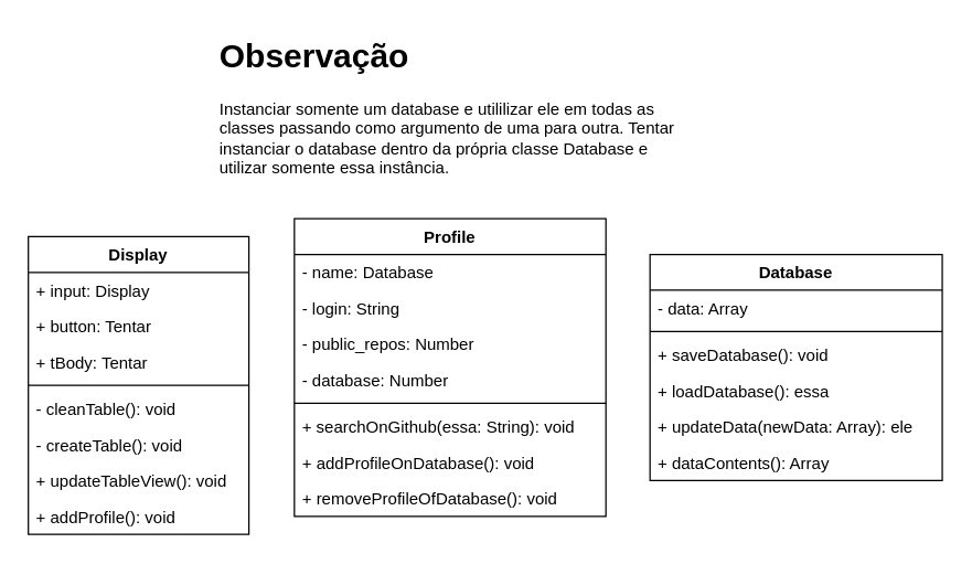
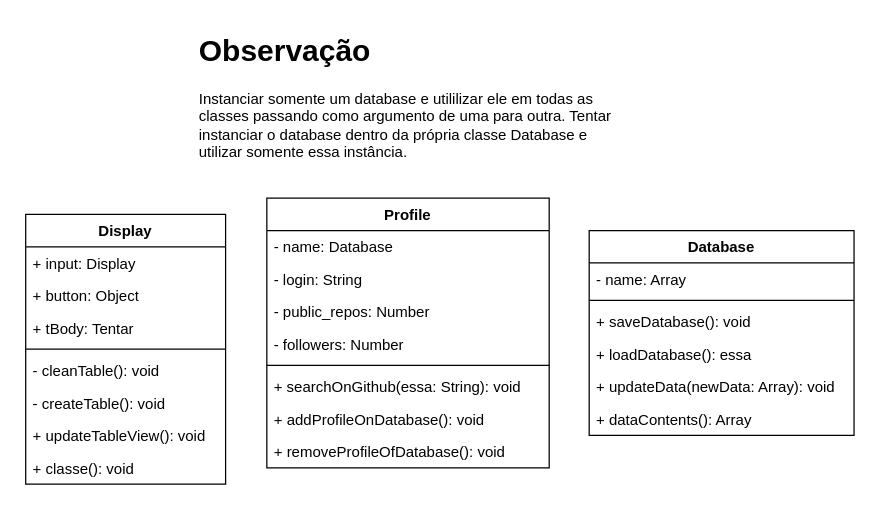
  <mxCell id="0" />
  <mxCell id="1" parent="0" />
  <mxCell id="2" value="Display" style="swimlane;fontStyle=1;align=center;verticalAlign=top;childLayout=stackLayout;horizontal=1;startSize=26;horizontalStack=0;resizeParent=1;resizeParentMax=0;resizeLast=0;collapsible=1;marginBottom=0;fontFamily=Helvetica;fontColor=default;labelBackgroundColor=none;labelBorderColor=none;textShadow=0;" parent="1" vertex="1"><mxGeometry x="20" y="171" width="160" height="216" as="geometry"><mxRectangle x="50" y="110" width="100" height="30" as="alternateBounds" /></mxGeometry></mxCell>
  <mxCell id="3" value="+ input: Display" style="text;strokeColor=none;fillColor=none;align=left;verticalAlign=top;spacingLeft=4;spacingRight=4;overflow=hidden;rotatable=0;points=[[0,0.5],[1,0.5]];portConstraint=eastwest;fontFamily=Helvetica;fontColor=default;labelBackgroundColor=none;labelBorderColor=none;textShadow=0;" parent="2" vertex="1"><mxGeometry y="26" width="160" height="26" as="geometry" /></mxCell>
- <mxCell id="4" value="+ button: Tentar" style="text;strokeColor=none;fillColor=none;align=left;verticalAlign=top;spacingLeft=4;spacingRight=4;overflow=hidden;rotatable=0;points=[[0,0.5],[1,0.5]];portConstraint=eastwest;whiteSpace=wrap;html=1;" parent="2" vertex="1"><mxGeometry y="52" width="160" height="26" as="geometry" /></mxCell>
+ <mxCell id="4" value="+ button: Object" style="text;strokeColor=none;fillColor=none;align=left;verticalAlign=top;spacingLeft=4;spacingRight=4;overflow=hidden;rotatable=0;points=[[0,0.5],[1,0.5]];portConstraint=eastwest;whiteSpace=wrap;html=1;" parent="2" vertex="1"><mxGeometry y="52" width="160" height="26" as="geometry" /></mxCell>
  <mxCell id="5" value="+ tBody: Tentar" style="text;strokeColor=none;fillColor=none;align=left;verticalAlign=top;spacingLeft=4;spacingRight=4;overflow=hidden;rotatable=0;points=[[0,0.5],[1,0.5]];portConstraint=eastwest;whiteSpace=wrap;html=1;" parent="2" vertex="1"><mxGeometry y="78" width="160" height="26" as="geometry" /></mxCell>
  <mxCell id="6" value="" style="line;strokeWidth=1;fillColor=none;align=left;verticalAlign=middle;spacingTop=-1;spacingLeft=3;spacingRight=3;rotatable=0;labelPosition=right;points=[];portConstraint=eastwest;strokeColor=inherit;fontFamily=Helvetica;fontColor=default;labelBackgroundColor=none;labelBorderColor=none;textShadow=0;" parent="2" vertex="1"><mxGeometry y="104" width="160" height="8" as="geometry" /></mxCell>
  <mxCell id="7" value="- cleanTable(): void" style="text;strokeColor=none;fillColor=none;align=left;verticalAlign=top;spacingLeft=4;spacingRight=4;overflow=hidden;rotatable=0;points=[[0,0.5],[1,0.5]];portConstraint=eastwest;fontFamily=Helvetica;fontColor=default;labelBackgroundColor=none;labelBorderColor=none;textShadow=0;" parent="2" vertex="1"><mxGeometry y="112" width="160" height="26" as="geometry" /></mxCell>
  <mxCell id="8" value="- createTable(): void" style="text;strokeColor=none;fillColor=none;align=left;verticalAlign=top;spacingLeft=4;spacingRight=4;overflow=hidden;rotatable=0;points=[[0,0.5],[1,0.5]];portConstraint=eastwest;whiteSpace=wrap;html=1;" parent="2" vertex="1"><mxGeometry y="138" width="160" height="26" as="geometry" /></mxCell>
  <mxCell id="9" value="+ updateTableView(): void" style="text;strokeColor=none;fillColor=none;align=left;verticalAlign=top;spacingLeft=4;spacingRight=4;overflow=hidden;rotatable=0;points=[[0,0.5],[1,0.5]];portConstraint=eastwest;whiteSpace=wrap;html=1;" parent="2" vertex="1"><mxGeometry y="164" width="160" height="26" as="geometry" /></mxCell>
- <mxCell id="10" value="+ addProfile(): void" style="text;strokeColor=none;fillColor=none;align=left;verticalAlign=top;spacingLeft=4;spacingRight=4;overflow=hidden;rotatable=0;points=[[0,0.5],[1,0.5]];portConstraint=eastwest;whiteSpace=wrap;html=1;" vertex="1" parent="2"><mxGeometry y="190" width="160" height="26" as="geometry" /></mxCell>
+ <mxCell id="10" value="+ classe(): void" style="text;strokeColor=none;fillColor=none;align=left;verticalAlign=top;spacingLeft=4;spacingRight=4;overflow=hidden;rotatable=0;points=[[0,0.5],[1,0.5]];portConstraint=eastwest;whiteSpace=wrap;html=1;" vertex="1" parent="2"><mxGeometry y="190" width="160" height="26" as="geometry" /></mxCell>
  <mxCell id="11" value="Profile" style="swimlane;fontStyle=1;align=center;verticalAlign=top;childLayout=stackLayout;horizontal=1;startSize=26;horizontalStack=0;resizeParent=1;resizeParentMax=0;resizeLast=0;collapsible=1;marginBottom=0;fontFamily=Helvetica;fontColor=default;labelBackgroundColor=none;labelBorderColor=none;textShadow=0;" parent="1" vertex="1"><mxGeometry x="213" y="158" width="226" height="216" as="geometry" /></mxCell>
  <mxCell id="12" value="- name: Database" style="text;strokeColor=none;fillColor=none;align=left;verticalAlign=top;spacingLeft=4;spacingRight=4;overflow=hidden;rotatable=0;points=[[0,0.5],[1,0.5]];portConstraint=eastwest;fontFamily=Helvetica;fontColor=default;labelBackgroundColor=none;labelBorderColor=none;textShadow=0;" parent="11" vertex="1"><mxGeometry y="26" width="226" height="26" as="geometry" /></mxCell>
  <mxCell id="13" value="- login: String" style="text;strokeColor=none;fillColor=none;align=left;verticalAlign=top;spacingLeft=4;spacingRight=4;overflow=hidden;rotatable=0;points=[[0,0.5],[1,0.5]];portConstraint=eastwest;fontFamily=Helvetica;fontColor=default;labelBackgroundColor=none;labelBorderColor=none;textShadow=0;" parent="11" vertex="1"><mxGeometry y="52" width="226" height="26" as="geometry" /></mxCell>
  <mxCell id="14" value="- public_repos: Number" style="text;strokeColor=none;fillColor=none;align=left;verticalAlign=top;spacingLeft=4;spacingRight=4;overflow=hidden;rotatable=0;points=[[0,0.5],[1,0.5]];portConstraint=eastwest;fontFamily=Helvetica;fontColor=default;labelBackgroundColor=none;labelBorderColor=none;textShadow=0;" parent="11" vertex="1"><mxGeometry y="78" width="226" height="26" as="geometry" /></mxCell>
- <mxCell id="15" value="- database: Number" style="text;strokeColor=none;fillColor=none;align=left;verticalAlign=top;spacingLeft=4;spacingRight=4;overflow=hidden;rotatable=0;points=[[0,0.5],[1,0.5]];portConstraint=eastwest;fontFamily=Helvetica;fontColor=default;labelBackgroundColor=none;labelBorderColor=none;textShadow=0;" parent="11" vertex="1"><mxGeometry y="104" width="226" height="26" as="geometry" /></mxCell>
+ <mxCell id="15" value="- followers: Number" style="text;strokeColor=none;fillColor=none;align=left;verticalAlign=top;spacingLeft=4;spacingRight=4;overflow=hidden;rotatable=0;points=[[0,0.5],[1,0.5]];portConstraint=eastwest;fontFamily=Helvetica;fontColor=default;labelBackgroundColor=none;labelBorderColor=none;textShadow=0;" parent="11" vertex="1"><mxGeometry y="104" width="226" height="26" as="geometry" /></mxCell>
  <mxCell id="16" value="" style="line;strokeWidth=1;fillColor=none;align=left;verticalAlign=middle;spacingTop=-1;spacingLeft=3;spacingRight=3;rotatable=0;labelPosition=right;points=[];portConstraint=eastwest;strokeColor=inherit;fontFamily=Helvetica;fontColor=default;labelBackgroundColor=none;labelBorderColor=none;textShadow=0;" parent="11" vertex="1"><mxGeometry y="130" width="226" height="8" as="geometry" /></mxCell>
  <mxCell id="17" value="+ searchOnGithub(essa: String): void" style="text;strokeColor=none;fillColor=none;align=left;verticalAlign=top;spacingLeft=4;spacingRight=4;overflow=hidden;rotatable=0;points=[[0,0.5],[1,0.5]];portConstraint=eastwest;horizontal=1;fontFamily=Helvetica;fontColor=default;labelBackgroundColor=none;labelBorderColor=none;textShadow=0;" parent="11" vertex="1"><mxGeometry y="138" width="226" height="26" as="geometry" /></mxCell>
  <mxCell id="18" value="+ addProfileOnDatabase(): void" style="text;strokeColor=none;fillColor=none;align=left;verticalAlign=top;spacingLeft=4;spacingRight=4;overflow=hidden;rotatable=0;points=[[0,0.5],[1,0.5]];portConstraint=eastwest;whiteSpace=wrap;html=1;" parent="11" vertex="1"><mxGeometry y="164" width="226" height="26" as="geometry" /></mxCell>
  <mxCell id="19" value="+ removeProfileOfDatabase(): void" style="text;strokeColor=none;fillColor=none;align=left;verticalAlign=top;spacingLeft=4;spacingRight=4;overflow=hidden;rotatable=0;points=[[0,0.5],[1,0.5]];portConstraint=eastwest;whiteSpace=wrap;html=1;" parent="11" vertex="1"><mxGeometry y="190" width="226" height="26" as="geometry" /></mxCell>
  <mxCell id="20" value="Database" style="swimlane;fontStyle=1;align=center;verticalAlign=top;childLayout=stackLayout;horizontal=1;startSize=26;horizontalStack=0;resizeParent=1;resizeParentMax=0;resizeLast=0;collapsible=1;marginBottom=0;fontFamily=Helvetica;fontColor=default;labelBackgroundColor=none;labelBorderColor=none;textShadow=0;" parent="1" vertex="1"><mxGeometry x="471" y="184" width="212" height="164" as="geometry" /></mxCell>
- <mxCell id="21" value="- data: Array" style="text;strokeColor=none;fillColor=none;align=left;verticalAlign=top;spacingLeft=4;spacingRight=4;overflow=hidden;rotatable=0;points=[[0,0.5],[1,0.5]];portConstraint=eastwest;fontFamily=Helvetica;fontColor=default;labelBackgroundColor=none;labelBorderColor=none;textShadow=0;" parent="20" vertex="1"><mxGeometry y="26" width="212" height="26" as="geometry" /></mxCell>
+ <mxCell id="21" value="- name: Array" style="text;strokeColor=none;fillColor=none;align=left;verticalAlign=top;spacingLeft=4;spacingRight=4;overflow=hidden;rotatable=0;points=[[0,0.5],[1,0.5]];portConstraint=eastwest;fontFamily=Helvetica;fontColor=default;labelBackgroundColor=none;labelBorderColor=none;textShadow=0;" parent="20" vertex="1"><mxGeometry y="26" width="212" height="26" as="geometry" /></mxCell>
  <mxCell id="22" value="" style="line;strokeWidth=1;fillColor=none;align=left;verticalAlign=middle;spacingTop=-1;spacingLeft=3;spacingRight=3;rotatable=0;labelPosition=right;points=[];portConstraint=eastwest;strokeColor=inherit;fontFamily=Helvetica;fontColor=default;labelBackgroundColor=none;labelBorderColor=none;textShadow=0;" parent="20" vertex="1"><mxGeometry y="52" width="212" height="8" as="geometry" /></mxCell>
  <mxCell id="23" value="+ saveDatabase(): void" style="text;strokeColor=none;fillColor=none;align=left;verticalAlign=top;spacingLeft=4;spacingRight=4;overflow=hidden;rotatable=0;points=[[0,0.5],[1,0.5]];portConstraint=eastwest;fontFamily=Helvetica;fontColor=default;labelBackgroundColor=none;labelBorderColor=none;textShadow=0;" parent="20" vertex="1"><mxGeometry y="60" width="212" height="26" as="geometry" /></mxCell>
  <mxCell id="24" value="+ loadDatabase(): essa" style="text;strokeColor=none;fillColor=none;align=left;verticalAlign=top;spacingLeft=4;spacingRight=4;overflow=hidden;rotatable=0;points=[[0,0.5],[1,0.5]];portConstraint=eastwest;fontFamily=Helvetica;fontColor=default;labelBackgroundColor=none;labelBorderColor=none;textShadow=0;" parent="20" vertex="1"><mxGeometry y="86" width="212" height="26" as="geometry" /></mxCell>
- <mxCell id="25" value="+ updateData(newData: Array): ele" style="text;strokeColor=none;fillColor=none;align=left;verticalAlign=top;spacingLeft=4;spacingRight=4;overflow=hidden;rotatable=0;points=[[0,0.5],[1,0.5]];portConstraint=eastwest;fontFamily=Helvetica;fontColor=default;labelBackgroundColor=none;labelBorderColor=none;textShadow=0;" parent="20" vertex="1"><mxGeometry y="112" width="212" height="26" as="geometry" /></mxCell>
+ <mxCell id="25" value="+ updateData(newData: Array): void" style="text;strokeColor=none;fillColor=none;align=left;verticalAlign=top;spacingLeft=4;spacingRight=4;overflow=hidden;rotatable=0;points=[[0,0.5],[1,0.5]];portConstraint=eastwest;fontFamily=Helvetica;fontColor=default;labelBackgroundColor=none;labelBorderColor=none;textShadow=0;" parent="20" vertex="1"><mxGeometry y="112" width="212" height="26" as="geometry" /></mxCell>
  <mxCell id="26" value="+ dataContents(): Array" style="text;strokeColor=none;fillColor=none;align=left;verticalAlign=top;spacingLeft=4;spacingRight=4;overflow=hidden;rotatable=0;points=[[0,0.5],[1,0.5]];portConstraint=eastwest;fontFamily=Helvetica;fontColor=default;labelBackgroundColor=none;labelBorderColor=none;textShadow=0;" parent="20" vertex="1"><mxGeometry y="138" width="212" height="26" as="geometry" /></mxCell>
  <mxCell id="27" value="&lt;h1 style=&quot;margin-top: 0px;&quot;&gt;Observação&lt;/h1&gt;&lt;p&gt;Instanciar somente um database e utililizar ele em todas as classes passando como argumento de uma para outra. Tentar instanciar o database dentro da própria classe Database e utilizar somente essa instância.&lt;/p&gt;" style="text;html=1;whiteSpace=wrap;overflow=hidden;rounded=0;" parent="1" vertex="1"><mxGeometry x="157" y="20" width="338" height="113" as="geometry" /></mxCell>
